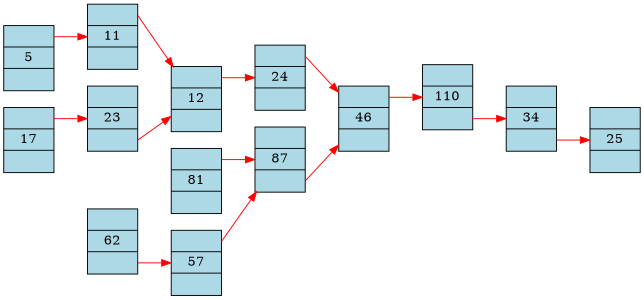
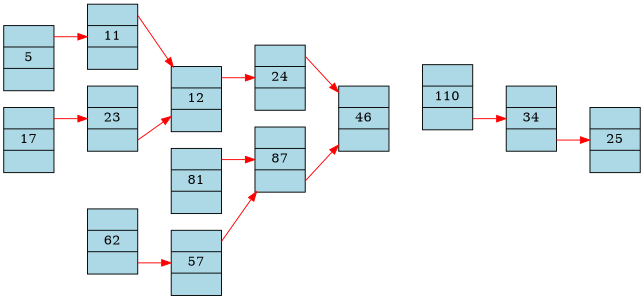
  digraph {
    fontname="DejaVu Serif"
    rankdir=LR
    splines=line
    node [fillcolor=lightblue fontname="DejaVu Serif" shape=record style=filled]
    edge [color=Red fontname="DejaVu Serif" tailport=C0]
    n1 [height=.1 label="<C0>|25|<C1>"]
    n2 [height=.1 label="<C0>|24|<C1>"]
    n3 [height=.1 label="<C0>|46|<C1>"]
    n4 [height=.1 label="<C0>|12|<C1>"]
    n5 [height=.1 label="<C0>|11|<C1>"]
    n6 [height=.1 label="<C0>|5|<C1>"]
    n7 [height=.1 label="<C0>|23|<C1>"]
    n8 [height=.1 label="<C0>|17|<C1>"]
    n9 [height=.1 label="<C0>|34|<C1>"]
    n10 [height=.1 label="<C0>|110|<C1>"]
    n11 [height=.1 label="<C0>|87|<C1>"]
    n12 [height=.1 label="<C0>|81|<C1>"]
    n13 [height=.1 label="<C0>|57|<C1>"]
    n14 [height=.1 label="<C0>|62|<C1>"]
    n2 -> n3
-   n3 -> n10
    n4 -> n2
    n5 -> n4
    n6 -> n5
    n7 -> n4 [tailport=C1]
    n8 -> n7
    n9 -> n1 [tailport=C1]
    n10 -> n9 [tailport=C1]
    n11 -> n3 [tailport=C1]
    n12 -> n11
    n13 -> n11
    n14 -> n13 [tailport=C1]
  }
